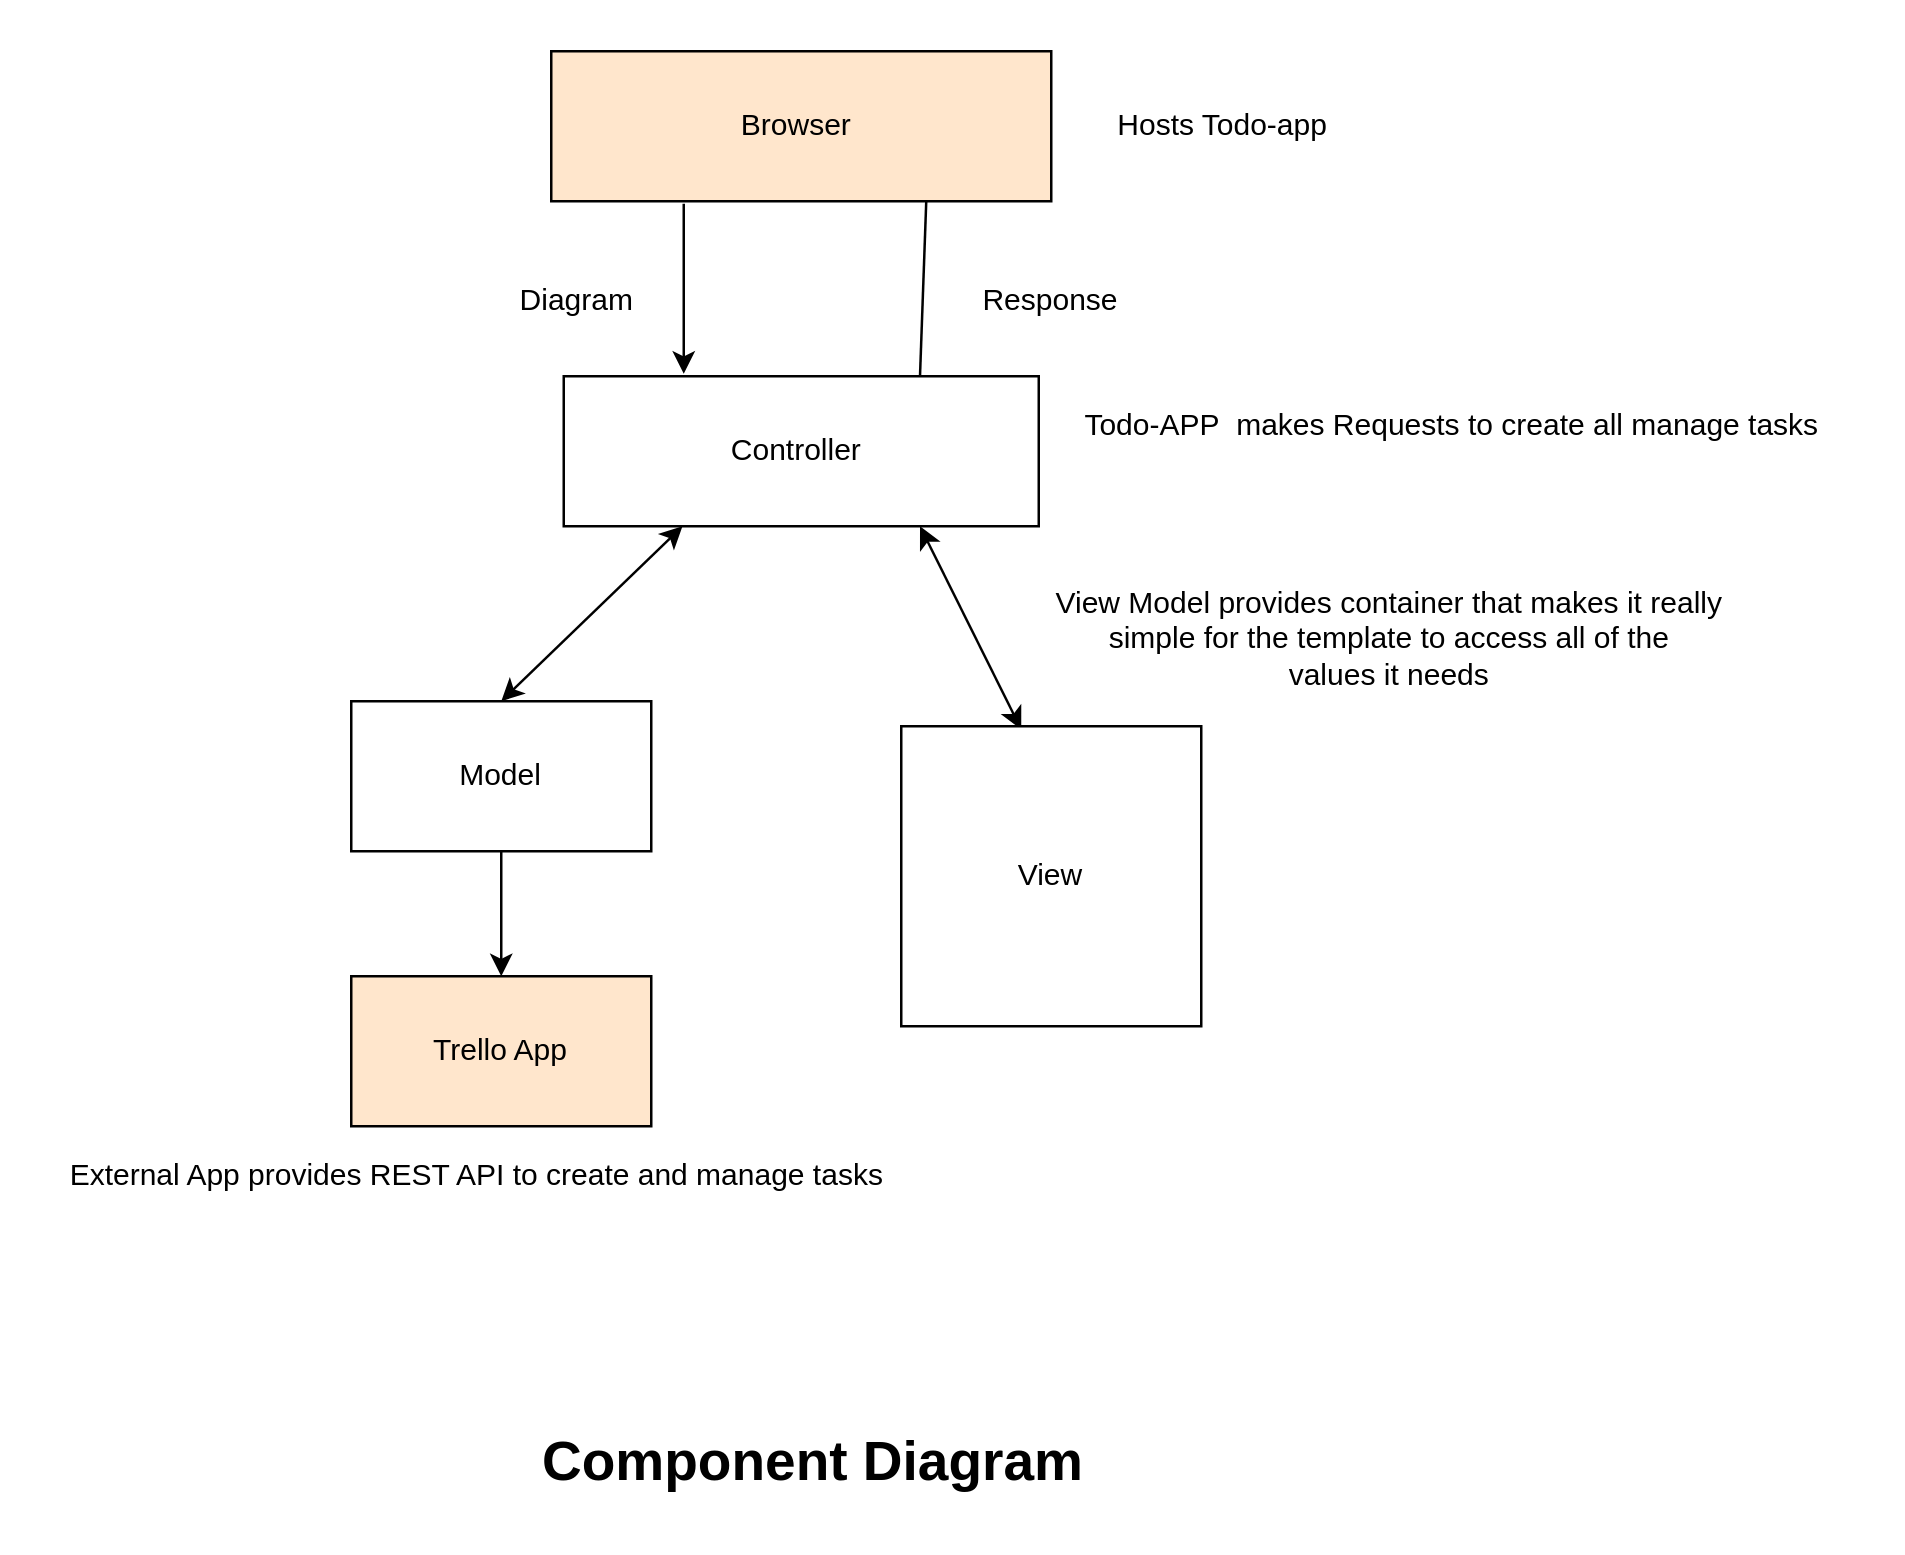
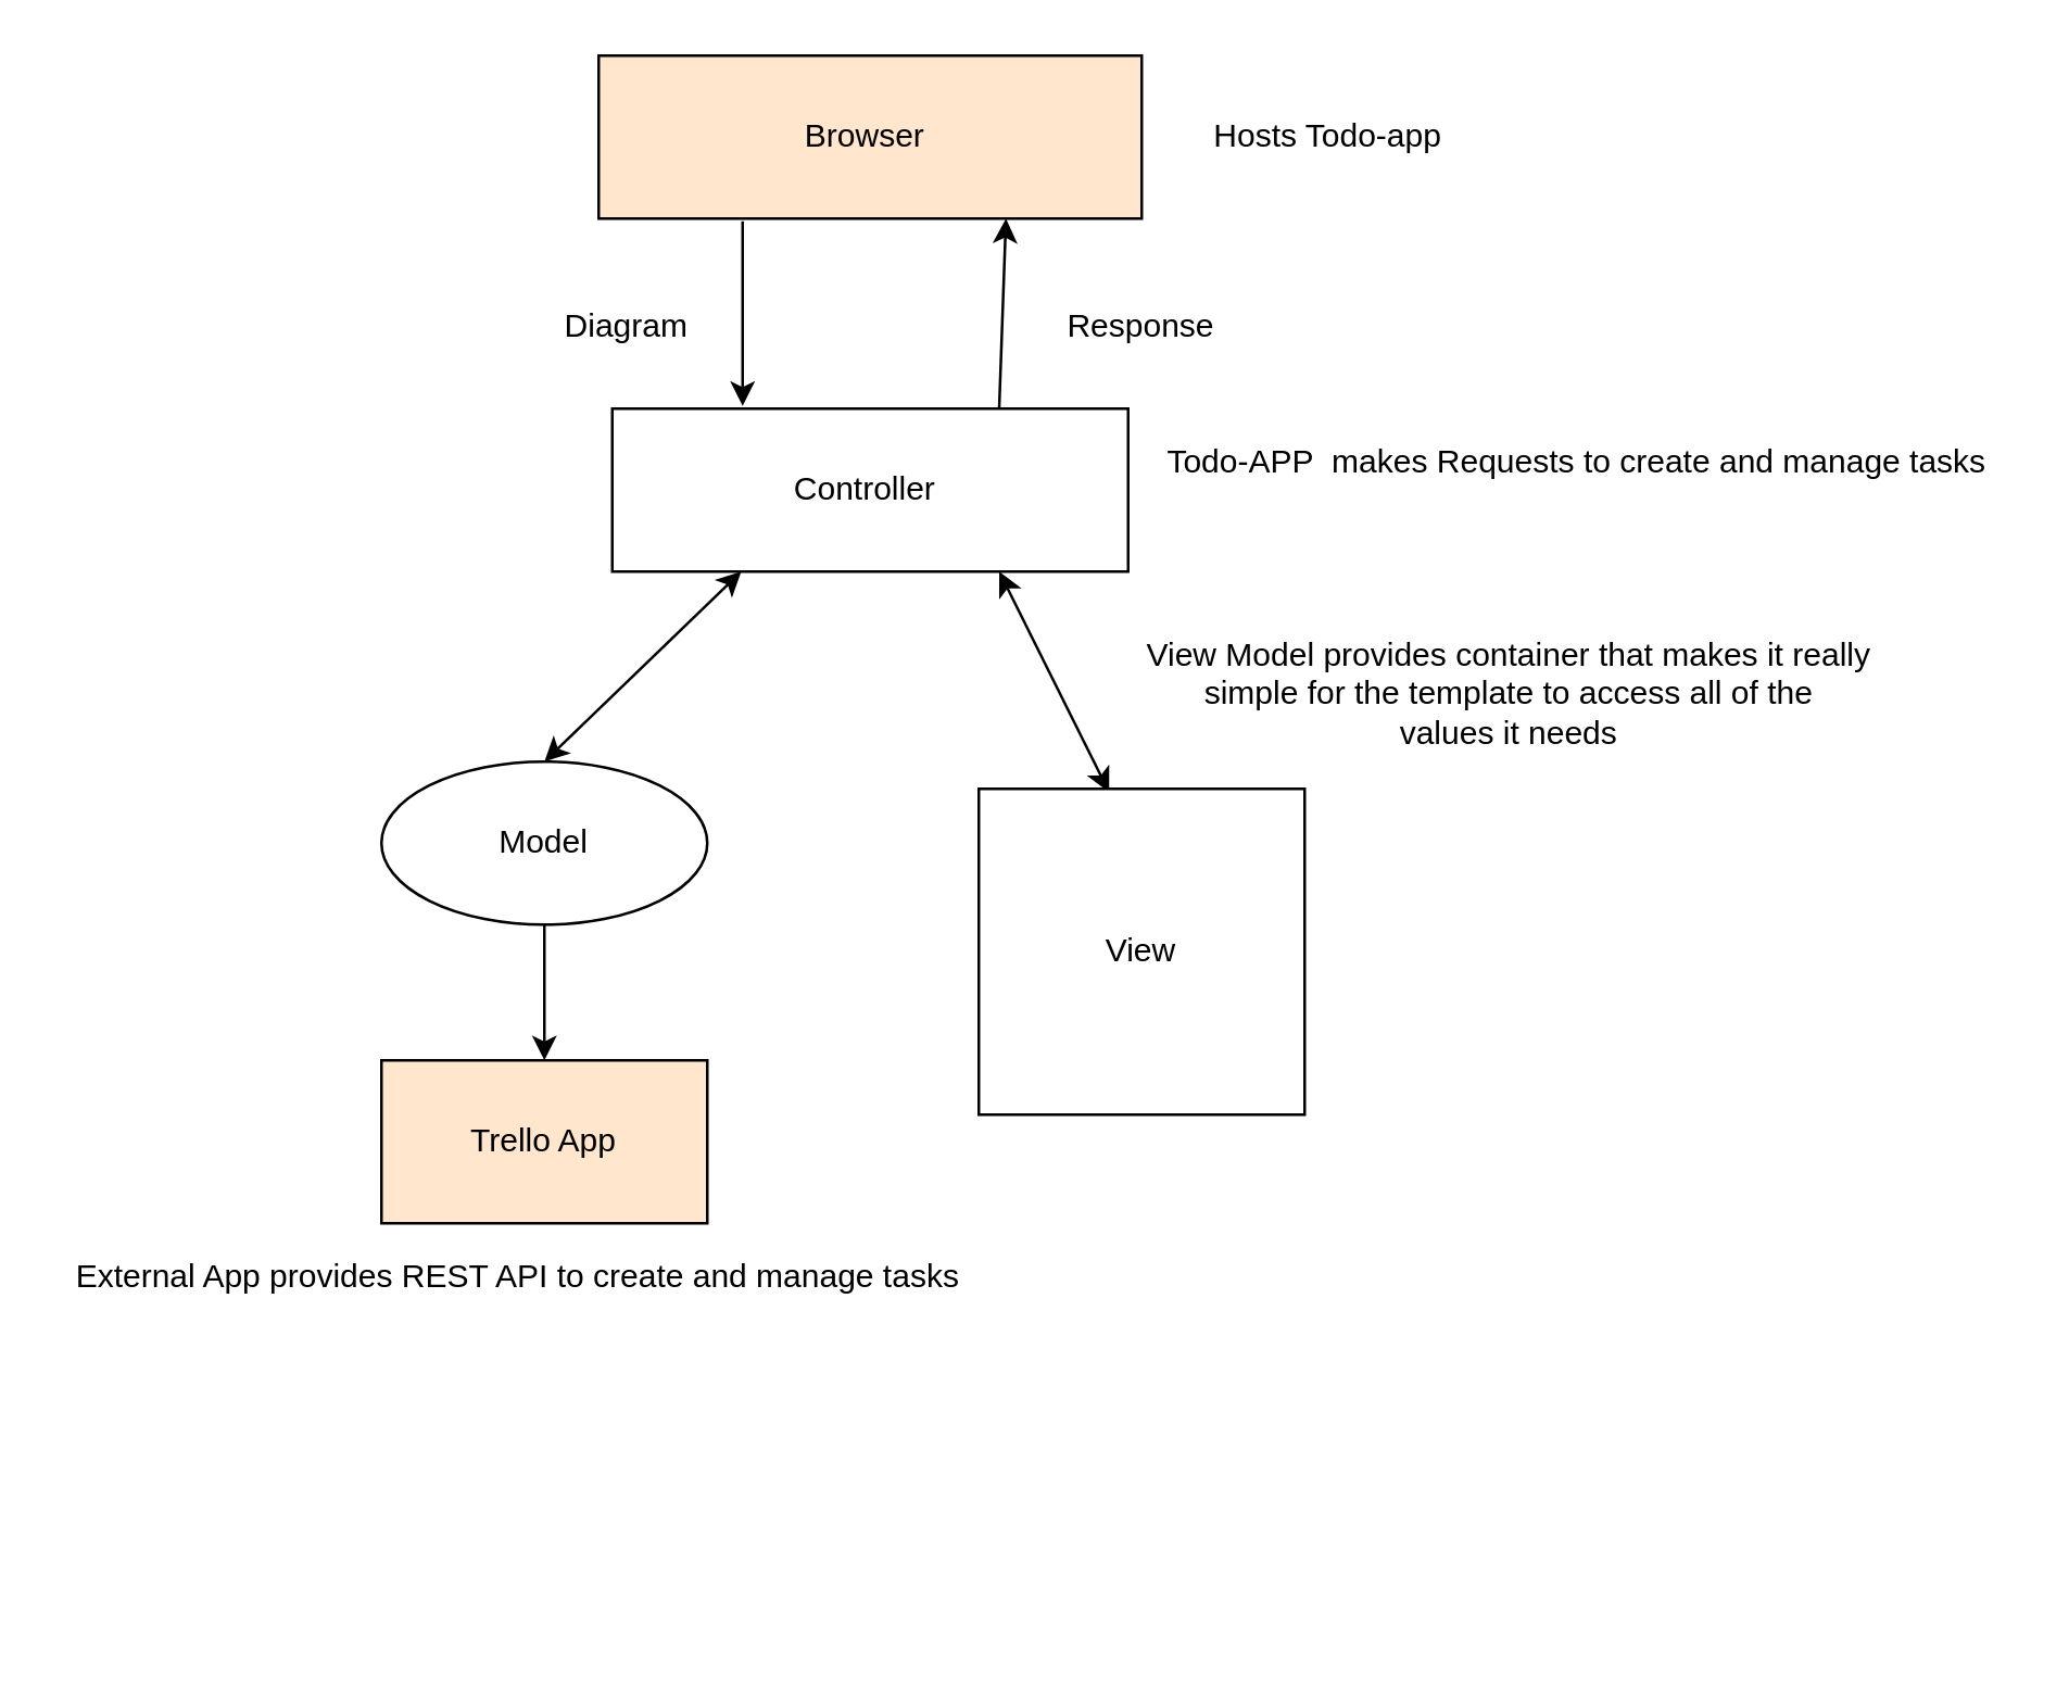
  <mxCell id="0" />
  <mxCell id="1" parent="0" />
  <mxCell id="2" style="edgeStyle=none;rounded=0;orthogonalLoop=1;jettySize=auto;html=1;startArrow=none;startFill=0;" parent="1" edge="1"><mxGeometry relative="1" as="geometry"><mxPoint x="273" y="81" as="sourcePoint" /><mxPoint x="273" y="149" as="targetPoint" /><Array as="points"><mxPoint x="273" y="110" /></Array></mxGeometry></mxCell>
  <mxCell id="3" value="Browser&amp;nbsp;" style="rounded=0;whiteSpace=wrap;html=1;fillColor=#ffe6cc;" parent="1" vertex="1"><mxGeometry x="220" y="20" width="200" height="60" as="geometry" /></mxCell>
  <mxCell id="4" style="rounded=0;orthogonalLoop=1;jettySize=auto;html=1;exitX=0.25;exitY=1;exitDx=0;exitDy=0;entryX=0.5;entryY=0;entryDx=0;entryDy=0;startArrow=classic;startFill=1;" parent="1" source="7" target="10" edge="1"><mxGeometry relative="1" as="geometry" /></mxCell>
  <mxCell id="5" style="edgeStyle=none;rounded=0;orthogonalLoop=1;jettySize=auto;html=1;exitX=0.75;exitY=1;exitDx=0;exitDy=0;entryX=0.4;entryY=0.011;entryDx=0;entryDy=0;entryPerimeter=0;startArrow=classic;startFill=1;" parent="1" source="7" target="8" edge="1"><mxGeometry relative="1" as="geometry" /></mxCell>
- <mxCell id="6" style="edgeStyle=none;rounded=0;orthogonalLoop=1;jettySize=auto;html=1;exitX=0.75;exitY=0;exitDx=0;exitDy=0;startArrow=none;startFill=0;entryX=0.75;entryY=1;entryDx=0;entryDy=0;endArrow=none;" parent="1" source="7" target="3" edge="1"><mxGeometry relative="1" as="geometry"><mxPoint x="368" y="90" as="targetPoint" /></mxGeometry></mxCell>
+ <mxCell id="6" style="edgeStyle=none;rounded=0;orthogonalLoop=1;jettySize=auto;html=1;exitX=0.75;exitY=0;exitDx=0;exitDy=0;startArrow=none;startFill=0;entryX=0.75;entryY=1;entryDx=0;entryDy=0;" parent="1" source="7" target="3" edge="1"><mxGeometry relative="1" as="geometry"><mxPoint x="368" y="90" as="targetPoint" /></mxGeometry></mxCell>
  <mxCell id="7" value="Controller&amp;nbsp;" style="rounded=0;whiteSpace=wrap;html=1;" parent="1" vertex="1"><mxGeometry x="225" y="150" width="190" height="60" as="geometry" /></mxCell>
  <mxCell id="8" value="View&lt;br&gt;" style="rounded=0;whiteSpace=wrap;html=1;" parent="1" vertex="1"><mxGeometry x="360" y="290" width="120" height="120" as="geometry" /></mxCell>
  <mxCell id="9" style="edgeStyle=none;rounded=0;orthogonalLoop=1;jettySize=auto;html=1;exitX=0.5;exitY=1;exitDx=0;exitDy=0;startArrow=none;startFill=0;" parent="1" source="10" target="11" edge="1"><mxGeometry relative="1" as="geometry" /></mxCell>
- <mxCell id="10" value="Model" style="rounded=0;whiteSpace=wrap;html=1;" parent="1" vertex="1"><mxGeometry x="140" y="280" width="120" height="60" as="geometry" /></mxCell>
+ <mxCell id="10" value="Model" style="ellipse;whiteSpace=wrap;html=1;" parent="1" vertex="1"><mxGeometry x="140" y="280" width="120" height="60" as="geometry" /></mxCell>
  <mxCell id="11" value="Trello App" style="rounded=0;whiteSpace=wrap;html=1;fillColor=#ffe6cc;" parent="1" vertex="1"><mxGeometry x="140" y="390" width="120" height="60" as="geometry" /></mxCell>
  <mxCell id="12" value="Diagram" style="text;html=1;align=center;verticalAlign=middle;resizable=0;points=[];autosize=1;" parent="1" vertex="1"><mxGeometry x="200" y="110" width="60" height="20" as="geometry" /></mxCell>
  <mxCell id="13" value="Response" style="text;html=1;strokeColor=none;fillColor=none;align=center;verticalAlign=middle;whiteSpace=wrap;rounded=0;" parent="1" vertex="1"><mxGeometry x="390" y="110" width="60" height="20" as="geometry" /></mxCell>
- <mxCell id="14" value="&lt;b&gt;&lt;font style=&quot;font-size: 22px&quot;&gt;Component Diagram&lt;/font&gt;&lt;/b&gt;" style="text;html=1;strokeColor=none;fillColor=none;align=center;verticalAlign=middle;whiteSpace=wrap;rounded=0;" parent="1" vertex="1"><mxGeometry x="200" y="570" width="250" height="30" as="geometry" /></mxCell>
  <mxCell id="15" value="&lt;span&gt;View Model provides container&amp;nbsp;that makes it really&lt;/span&gt;&lt;br&gt;&lt;span&gt;simple for the template to access all of the&lt;/span&gt;&lt;br&gt;&lt;span&gt;values it needs&lt;/span&gt;" style="text;html=1;align=center;verticalAlign=middle;resizable=0;points=[];autosize=1;strokeColor=none;" vertex="1" parent="1"><mxGeometry x="415" y="230" width="280" height="50" as="geometry" /></mxCell>
- <mxCell id="16" value="Todo-APP&amp;nbsp; makes Requests to create all manage tasks" style="text;html=1;align=center;verticalAlign=middle;resizable=0;points=[];autosize=1;strokeColor=none;" vertex="1" parent="1"><mxGeometry x="420" y="160" width="320" height="20" as="geometry" /></mxCell>
+ <mxCell id="16" value="Todo-APP&amp;nbsp; makes Requests to create and manage tasks" style="text;html=1;align=center;verticalAlign=middle;resizable=0;points=[];autosize=1;strokeColor=none;" vertex="1" parent="1"><mxGeometry x="420" y="160" width="320" height="20" as="geometry" /></mxCell>
  <mxCell id="17" value="Hosts Todo-app&amp;nbsp;" style="text;html=1;align=center;verticalAlign=middle;resizable=0;points=[];autosize=1;strokeColor=none;" vertex="1" parent="1"><mxGeometry x="440" y="40" width="100" height="20" as="geometry" /></mxCell>
  <mxCell id="18" value="External App provides REST API to create and manage tasks" style="text;html=1;align=center;verticalAlign=middle;resizable=0;points=[];autosize=1;strokeColor=none;" vertex="1" parent="1"><mxGeometry x="20" y="460" width="340" height="20" as="geometry" /></mxCell>
